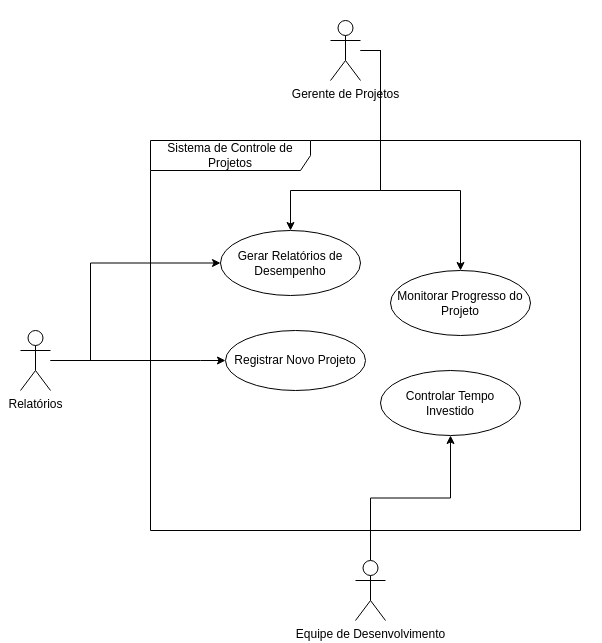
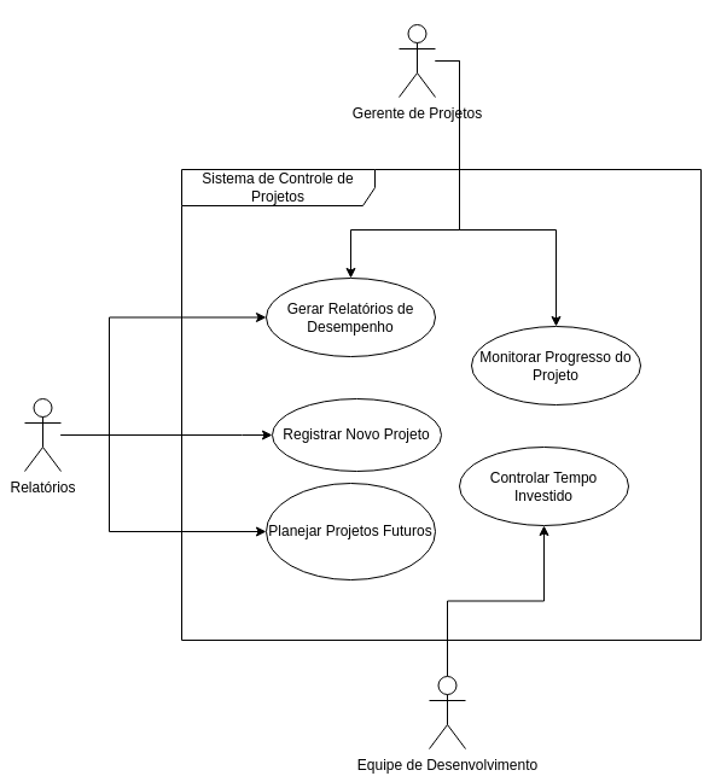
  <mxCell id="0" />
  <mxCell id="1" parent="0" />
  <mxCell id="2" style="edgeStyle=orthogonalEdgeStyle;rounded=0;orthogonalLoop=1;jettySize=auto;html=1;entryX=0;entryY=0.5;entryDx=0;entryDy=0;" edge="1" parent="1" source="5" target="7"><mxGeometry relative="1" as="geometry"><Array as="points"><mxPoint x="200" y="360" /></Array></mxGeometry></mxCell>
+ <mxCell id="3" style="edgeStyle=orthogonalEdgeStyle;rounded=0;orthogonalLoop=1;jettySize=auto;html=1;entryX=0;entryY=0.5;entryDx=0;entryDy=0;" edge="1" parent="1" source="5" target="8"><mxGeometry relative="1" as="geometry"><Array as="points"><mxPoint x="90" y="360" /><mxPoint x="90" y="440" /></Array></mxGeometry></mxCell>
  <mxCell id="4" style="edgeStyle=orthogonalEdgeStyle;rounded=0;orthogonalLoop=1;jettySize=auto;html=1;entryX=0;entryY=0.5;entryDx=0;entryDy=0;" edge="1" parent="1" source="5" target="9"><mxGeometry relative="1" as="geometry"><Array as="points"><mxPoint x="90" y="360" /><mxPoint x="90" y="262" /></Array></mxGeometry></mxCell>
  <mxCell id="5" value="Relatórios" style="shape=umlActor;verticalLabelPosition=bottom;verticalAlign=top;html=1;" vertex="1" parent="1"><mxGeometry x="20" y="330" width="30" height="60" as="geometry" /></mxCell>
  <mxCell id="6" value="Sistema de Controle de Projetos" style="shape=umlFrame;whiteSpace=wrap;html=1;pointerEvents=0;recursiveResize=0;container=1;collapsible=0;width=160;" vertex="1" parent="1"><mxGeometry x="150" y="140" width="430" height="390" as="geometry" /></mxCell>
  <mxCell id="7" value="Registrar Novo Projeto" style="ellipse;html=1;whiteSpace=wrap;" vertex="1" parent="6"><mxGeometry x="75" y="190" width="140" height="60" as="geometry" /></mxCell>
+ <mxCell id="8" value="Planejar Projetos Futuros" style="ellipse;html=1;whiteSpace=wrap;" vertex="1" parent="6"><mxGeometry x="70" y="260" width="140" height="80" as="geometry" /></mxCell>
  <mxCell id="9" value="Gerar Relatórios de Desempenho" style="ellipse;html=1;whiteSpace=wrap;" vertex="1" parent="6"><mxGeometry x="70" y="90" width="140" height="65" as="geometry" /></mxCell>
  <mxCell id="10" value="Monitorar Progresso do Projeto" style="ellipse;html=1;whiteSpace=wrap;" vertex="1" parent="6"><mxGeometry x="240" y="130" width="140" height="65" as="geometry" /></mxCell>
  <mxCell id="11" value="Controlar Tempo Investido" style="ellipse;html=1;whiteSpace=wrap;" vertex="1" parent="6"><mxGeometry x="230" y="230" width="140" height="65" as="geometry" /></mxCell>
  <mxCell id="12" style="edgeStyle=orthogonalEdgeStyle;rounded=0;orthogonalLoop=1;jettySize=auto;html=1;entryX=0.5;entryY=0;entryDx=0;entryDy=0;" edge="1" parent="1" source="14" target="9"><mxGeometry relative="1" as="geometry"><Array as="points"><mxPoint x="380" y="190" /><mxPoint x="290" y="190" /></Array></mxGeometry></mxCell>
  <mxCell id="13" style="edgeStyle=orthogonalEdgeStyle;rounded=0;orthogonalLoop=1;jettySize=auto;html=1;entryX=0.5;entryY=0;entryDx=0;entryDy=0;" edge="1" parent="1" source="14" target="10"><mxGeometry relative="1" as="geometry"><Array as="points"><mxPoint x="380" y="190" /><mxPoint x="460" y="190" /></Array></mxGeometry></mxCell>
  <mxCell id="14" value="Gerente de Projetos" style="shape=umlActor;verticalLabelPosition=bottom;verticalAlign=top;html=1;" vertex="1" parent="1"><mxGeometry x="330" y="20" width="30" height="60" as="geometry" /></mxCell>
  <mxCell id="15" style="edgeStyle=orthogonalEdgeStyle;rounded=0;orthogonalLoop=1;jettySize=auto;html=1;entryX=0.5;entryY=1;entryDx=0;entryDy=0;" edge="1" parent="1" source="16" target="11"><mxGeometry relative="1" as="geometry" /></mxCell>
  <mxCell id="16" value="Equipe de Desenvolvimento" style="shape=umlActor;verticalLabelPosition=bottom;verticalAlign=top;html=1;" vertex="1" parent="1"><mxGeometry x="355" y="560" width="30" height="60" as="geometry" /></mxCell>
